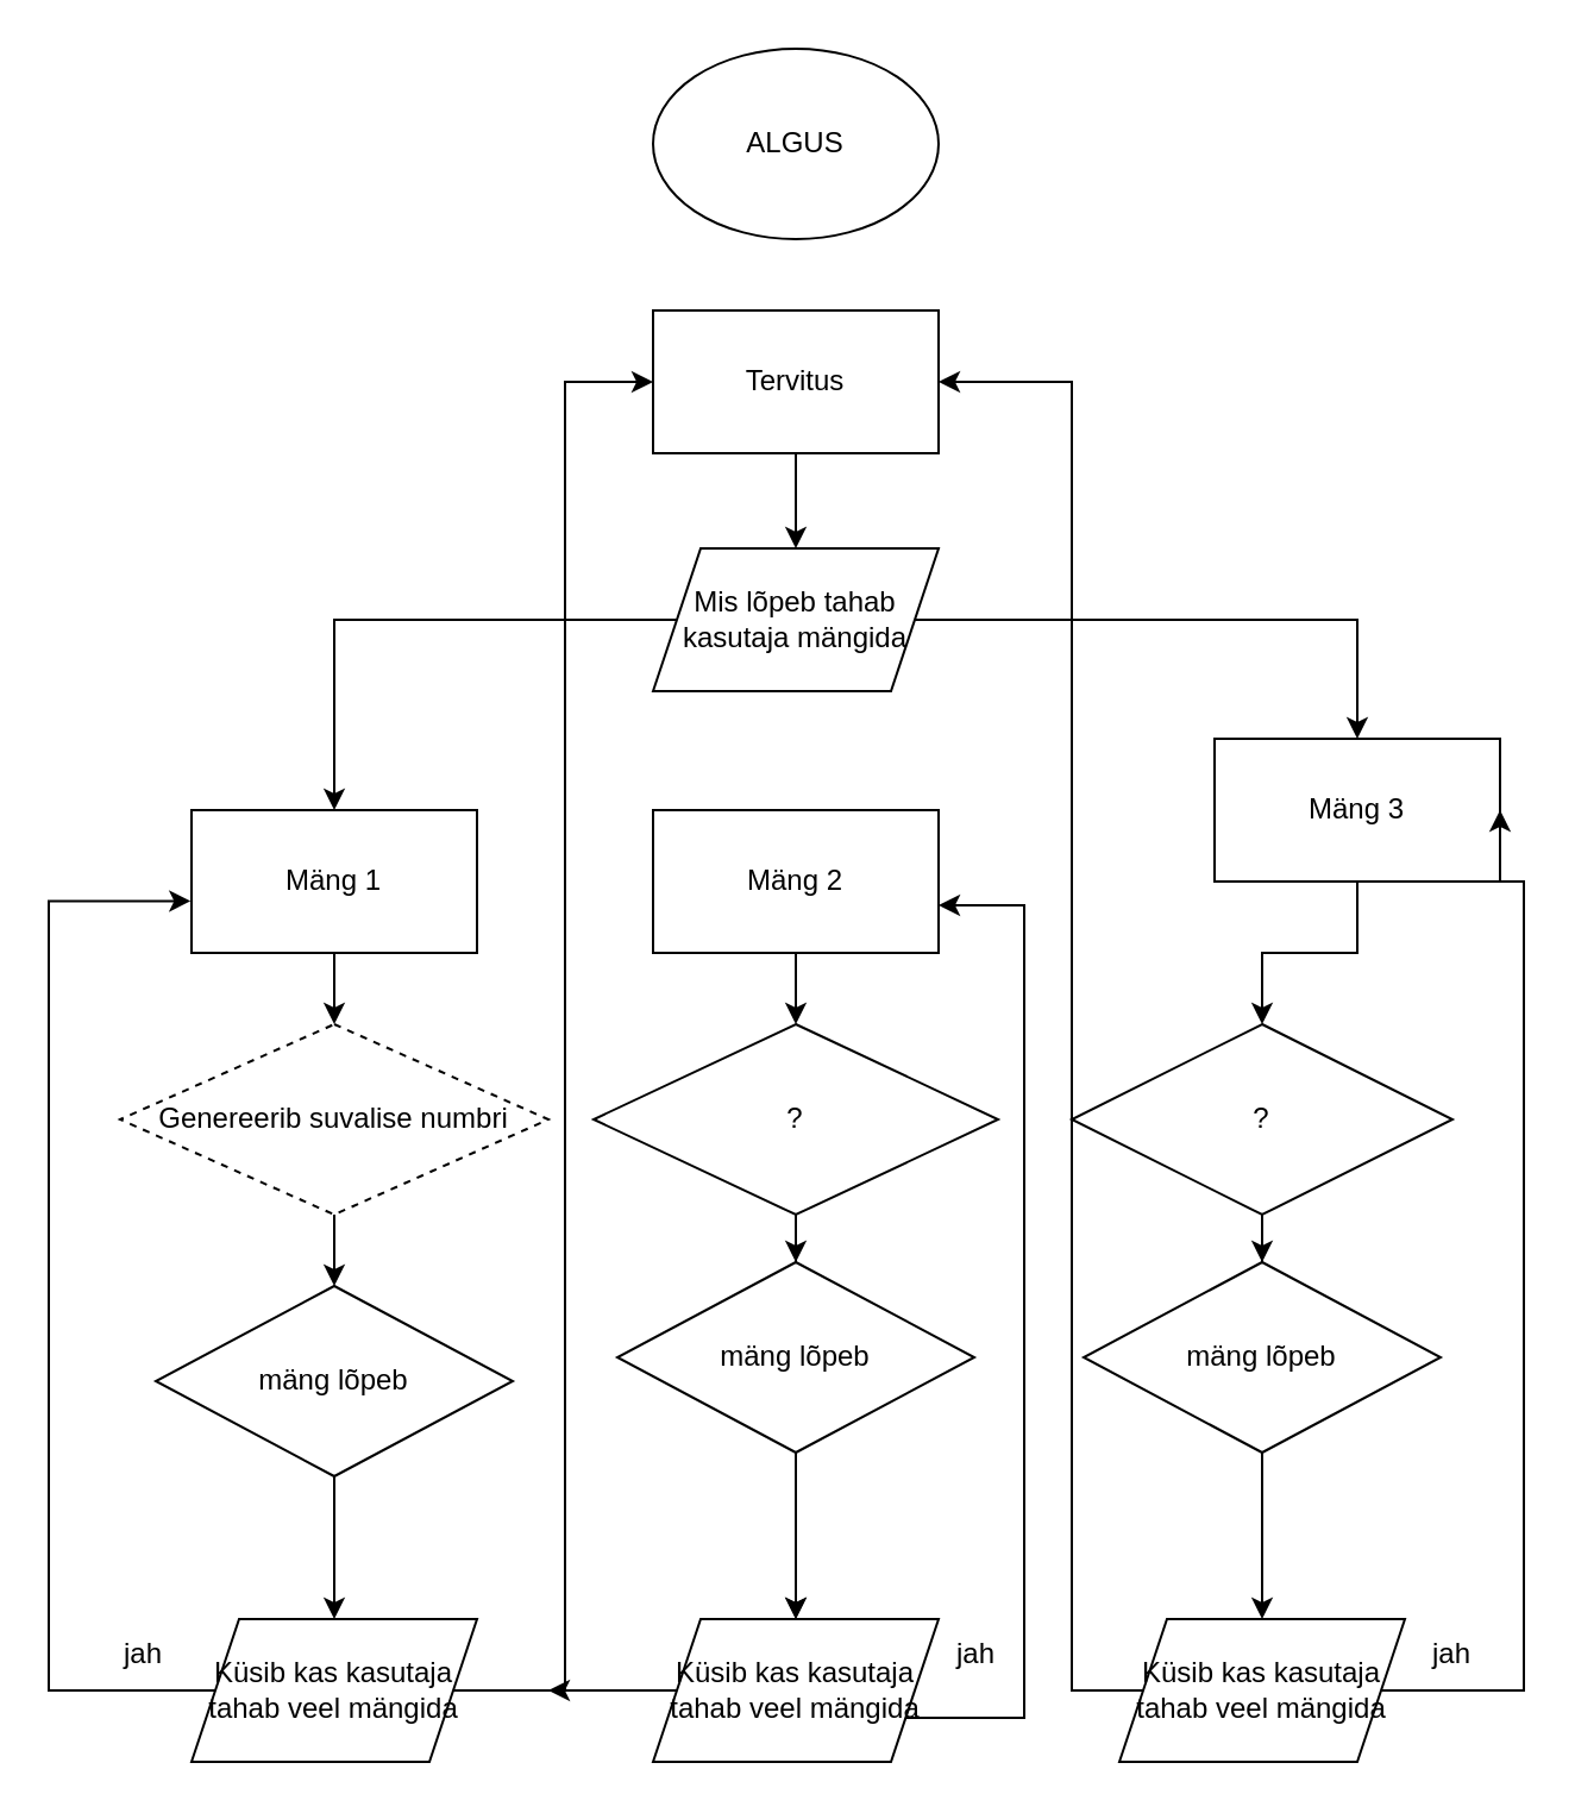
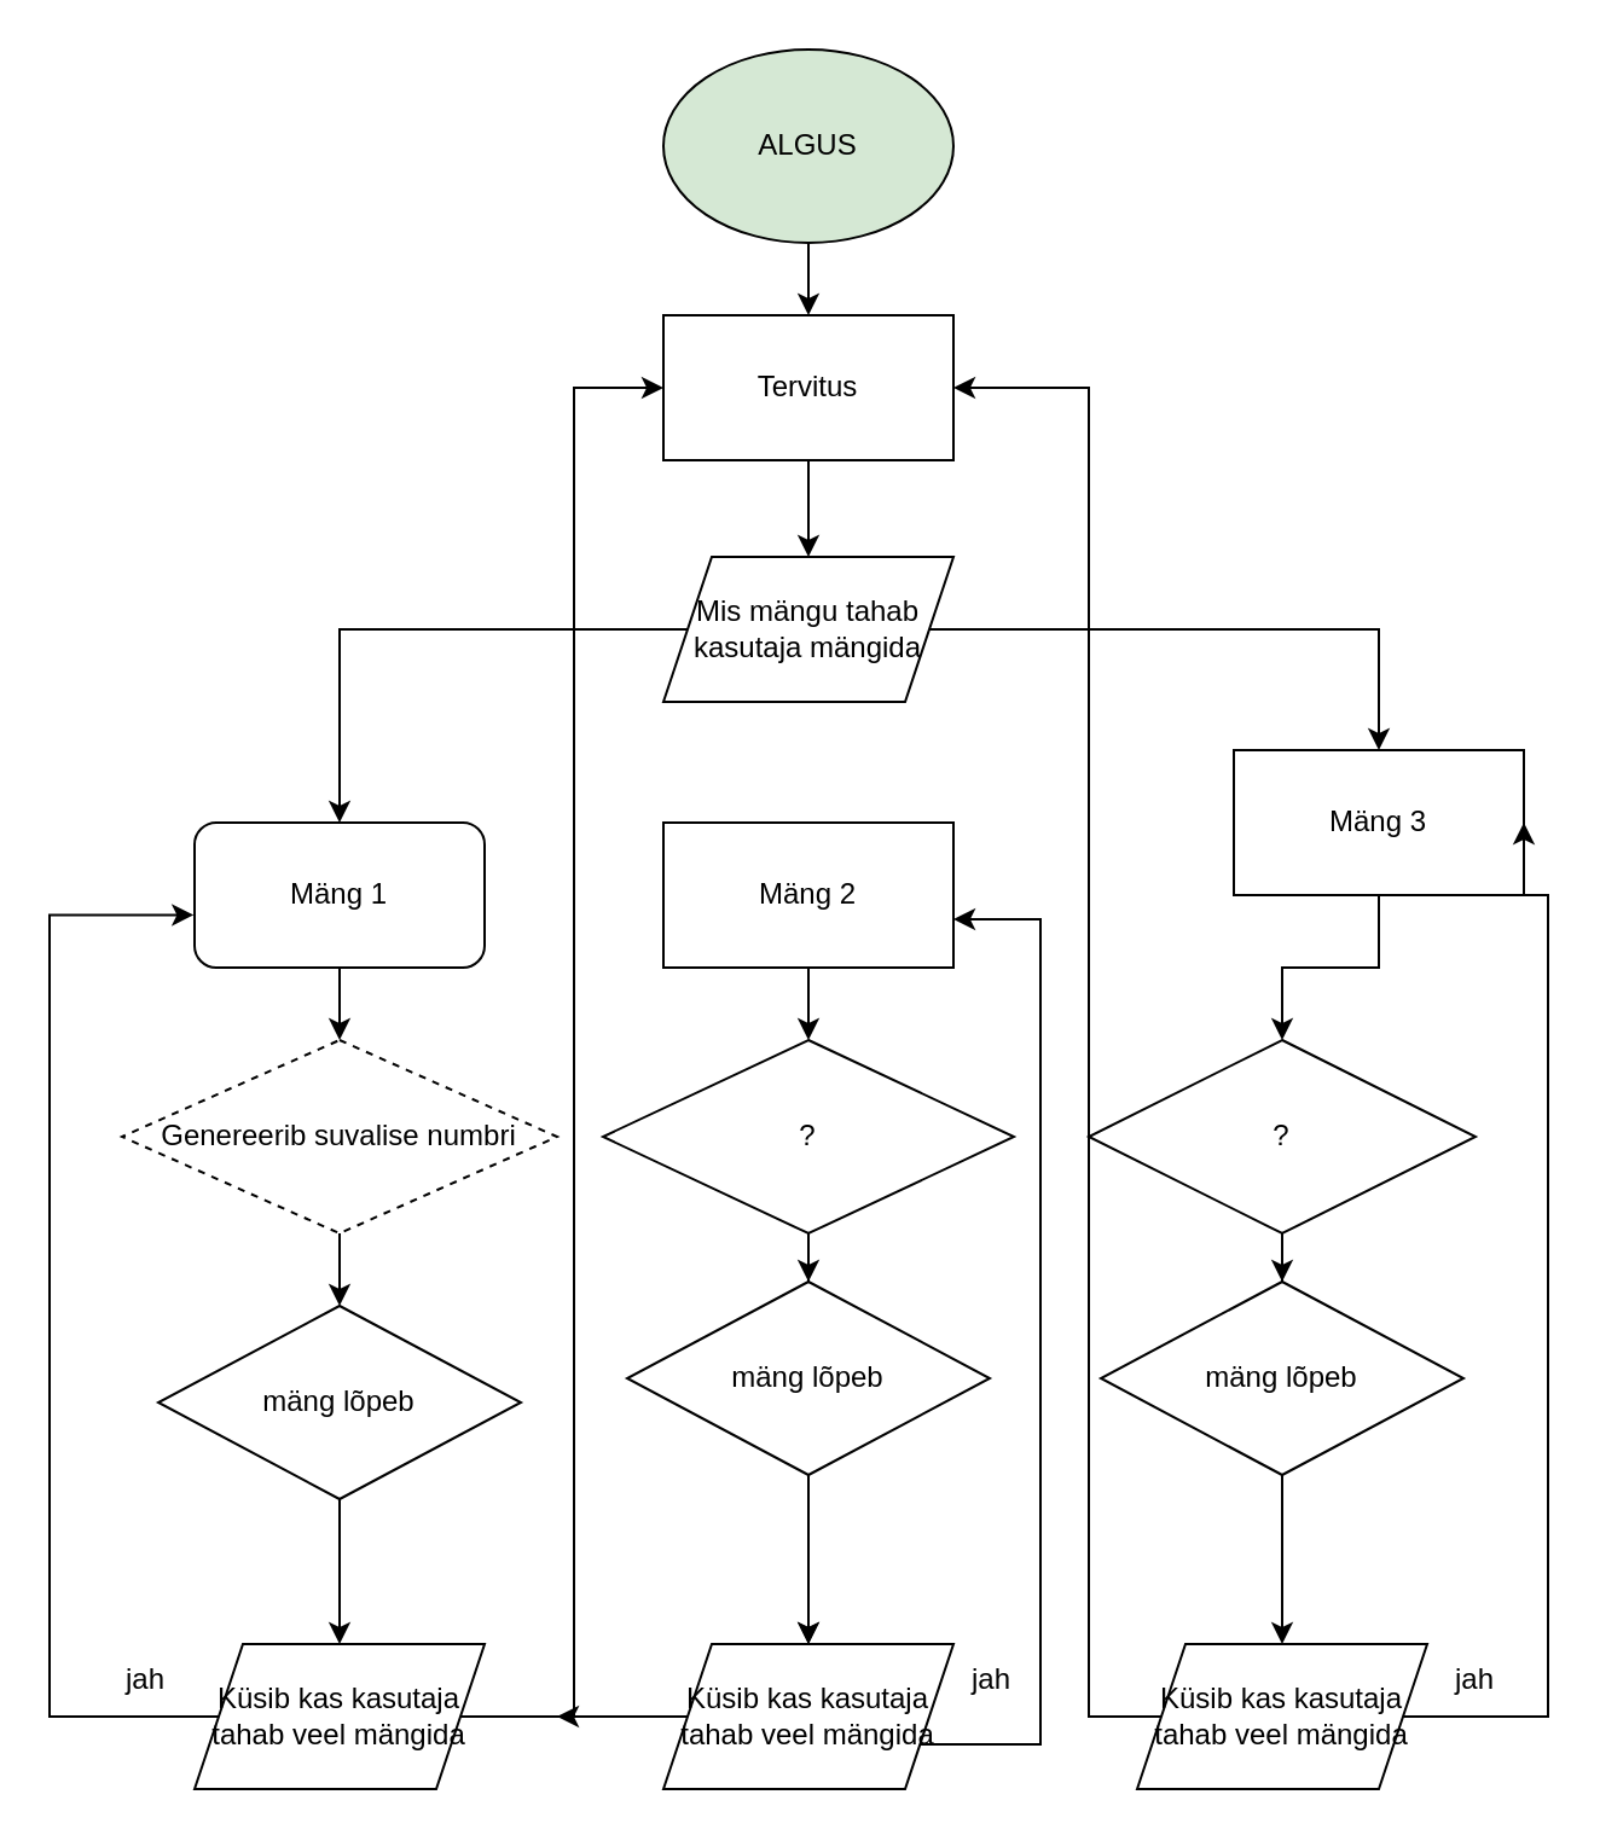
  <mxCell id="0" />
  <mxCell id="1" parent="0" />
- <mxCell id="3" value="ALGUS" style="ellipse;whiteSpace=wrap;html=1;" vertex="1" parent="1"><mxGeometry x="274" width="120" height="80" as="geometry" y="20" /></mxCell>
+ <mxCell id="2" style="edgeStyle=orthogonalEdgeStyle;rounded=0;orthogonalLoop=1;jettySize=auto;html=1;entryX=0.5;entryY=0;entryDx=0;entryDy=0;" edge="1" parent="1" source="3" target="5"><mxGeometry relative="1" as="geometry" /></mxCell>
+ <mxCell id="3" value="ALGUS" style="ellipse;whiteSpace=wrap;html=1;fillColor=#d5e8d4;" vertex="1" parent="1"><mxGeometry x="274" width="120" height="80" as="geometry" y="20" /></mxCell>
  <mxCell id="4" style="edgeStyle=orthogonalEdgeStyle;rounded=0;orthogonalLoop=1;jettySize=auto;html=1;" edge="1" parent="1" source="5" target="8"><mxGeometry relative="1" as="geometry" /></mxCell>
  <mxCell id="5" value="Tervitus" style="rounded=0;whiteSpace=wrap;html=1;" vertex="1" parent="1"><mxGeometry x="274" y="130" width="120" height="60" as="geometry" /></mxCell>
  <mxCell id="6" style="edgeStyle=orthogonalEdgeStyle;rounded=0;orthogonalLoop=1;jettySize=auto;html=1;" edge="1" parent="1" source="8" target="10"><mxGeometry relative="1" as="geometry" /></mxCell>
  <mxCell id="7" style="edgeStyle=orthogonalEdgeStyle;rounded=0;orthogonalLoop=1;jettySize=auto;html=1;" edge="1" parent="1" source="8" target="14"><mxGeometry relative="1" as="geometry" /></mxCell>
- <mxCell id="8" value="Mis lõpeb tahab kasutaja mängida" style="shape=parallelogram;perimeter=parallelogramPerimeter;whiteSpace=wrap;html=1;fixedSize=1;" vertex="1" parent="1"><mxGeometry x="274" y="230" width="120" height="60" as="geometry" /></mxCell>
+ <mxCell id="8" value="Mis mängu tahab kasutaja mängida" style="shape=parallelogram;perimeter=parallelogramPerimeter;whiteSpace=wrap;html=1;fixedSize=1;" vertex="1" parent="1"><mxGeometry x="274" y="230" width="120" height="60" as="geometry" /></mxCell>
  <mxCell id="9" style="edgeStyle=orthogonalEdgeStyle;rounded=0;orthogonalLoop=1;jettySize=auto;html=1;entryX=0.5;entryY=0;entryDx=0;entryDy=0;" edge="1" parent="1" source="10" target="16"><mxGeometry relative="1" as="geometry" /></mxCell>
- <mxCell id="10" value="Mäng 1" style="rounded=0;whiteSpace=wrap;html=1;" vertex="1" parent="1"><mxGeometry x="80" y="340" width="120" height="60" as="geometry" /></mxCell>
+ <mxCell id="10" value="Mäng 1" style="whiteSpace=wrap;html=1;rounded=1;" vertex="1" parent="1"><mxGeometry x="80" y="340" width="120" height="60" as="geometry" /></mxCell>
  <mxCell id="11" style="edgeStyle=orthogonalEdgeStyle;rounded=0;orthogonalLoop=1;jettySize=auto;html=1;entryX=0.5;entryY=0;entryDx=0;entryDy=0;" edge="1" parent="1" source="12" target="18"><mxGeometry relative="1" as="geometry" /></mxCell>
  <mxCell id="12" value="Mäng 2" style="rounded=0;whiteSpace=wrap;html=1;" vertex="1" parent="1"><mxGeometry x="274" y="340" width="120" height="60" as="geometry" /></mxCell>
  <mxCell id="13" style="edgeStyle=orthogonalEdgeStyle;rounded=0;orthogonalLoop=1;jettySize=auto;html=1;" edge="1" parent="1" source="14" target="20"><mxGeometry relative="1" as="geometry" /></mxCell>
  <mxCell id="14" value="Mäng 3" style="rounded=0;whiteSpace=wrap;html=1;" vertex="1" parent="1"><mxGeometry x="510" y="310" width="120" height="60" as="geometry" /></mxCell>
  <mxCell id="15" style="edgeStyle=orthogonalEdgeStyle;rounded=0;orthogonalLoop=1;jettySize=auto;html=1;entryX=0.5;entryY=0;entryDx=0;entryDy=0;" edge="1" parent="1" source="16" target="31"><mxGeometry relative="1" as="geometry" /></mxCell>
  <mxCell id="16" value="Genereerib suvalise numbri" style="rhombus;whiteSpace=wrap;html=1;dashed=1;" vertex="1" parent="1"><mxGeometry x="50" y="430" width="180" height="80" as="geometry" /></mxCell>
  <mxCell id="17" style="edgeStyle=orthogonalEdgeStyle;rounded=0;orthogonalLoop=1;jettySize=auto;html=1;entryX=0.5;entryY=0;entryDx=0;entryDy=0;" edge="1" parent="1" source="18" target="34"><mxGeometry relative="1" as="geometry" /></mxCell>
  <mxCell id="18" value="?" style="rhombus;whiteSpace=wrap;html=1;" vertex="1" parent="1"><mxGeometry x="249" y="430" width="170" height="80" as="geometry" /></mxCell>
  <mxCell id="19" style="edgeStyle=orthogonalEdgeStyle;rounded=0;orthogonalLoop=1;jettySize=auto;html=1;entryX=0.5;entryY=0;entryDx=0;entryDy=0;" edge="1" parent="1" source="20" target="36"><mxGeometry relative="1" as="geometry" /></mxCell>
  <mxCell id="20" value="?" style="rhombus;whiteSpace=wrap;html=1;" vertex="1" parent="1"><mxGeometry x="450" y="430" width="160" height="80" as="geometry" /></mxCell>
  <mxCell id="21" style="edgeStyle=orthogonalEdgeStyle;rounded=0;orthogonalLoop=1;jettySize=auto;html=1;startArrow=none;exitX=1;exitY=0.75;exitDx=0;exitDy=0;" edge="1" parent="1" source="23"><mxGeometry relative="1" as="geometry"><mxPoint x="394" y="380" as="targetPoint" /><Array as="points"><mxPoint x="430" y="722" /><mxPoint x="430" y="380" /></Array></mxGeometry></mxCell>
  <mxCell id="22" style="edgeStyle=orthogonalEdgeStyle;rounded=0;orthogonalLoop=1;jettySize=auto;html=1;" edge="1" parent="1" source="23"><mxGeometry relative="1" as="geometry"><mxPoint x="230" y="710" as="targetPoint" /></mxGeometry></mxCell>
  <mxCell id="23" value="Küsib kas kasutaja tahab veel mängida" style="shape=parallelogram;perimeter=parallelogramPerimeter;whiteSpace=wrap;html=1;fixedSize=1;" vertex="1" parent="1"><mxGeometry x="274" y="680" width="120" height="60" as="geometry" /></mxCell>
  <mxCell id="24" style="edgeStyle=orthogonalEdgeStyle;rounded=0;orthogonalLoop=1;jettySize=auto;html=1;entryX=1;entryY=0.5;entryDx=0;entryDy=0;" edge="1" parent="1" source="26" target="14"><mxGeometry relative="1" as="geometry"><Array as="points"><mxPoint x="640" y="710" /><mxPoint x="640" y="370" /></Array></mxGeometry></mxCell>
  <mxCell id="25" style="edgeStyle=orthogonalEdgeStyle;rounded=0;orthogonalLoop=1;jettySize=auto;html=1;entryX=1;entryY=0.5;entryDx=0;entryDy=0;" edge="1" parent="1" source="26" target="5"><mxGeometry relative="1" as="geometry"><Array as="points"><mxPoint x="450" y="710" /><mxPoint x="450" y="160" /></Array></mxGeometry></mxCell>
  <mxCell id="26" value="Küsib kas kasutaja tahab veel mängida" style="shape=parallelogram;perimeter=parallelogramPerimeter;whiteSpace=wrap;html=1;fixedSize=1;" vertex="1" parent="1"><mxGeometry x="470" y="680" width="120" height="60" as="geometry" /></mxCell>
  <mxCell id="27" style="edgeStyle=orthogonalEdgeStyle;rounded=0;orthogonalLoop=1;jettySize=auto;html=1;entryX=-0.003;entryY=0.637;entryDx=0;entryDy=0;entryPerimeter=0;" edge="1" parent="1" source="29" target="10"><mxGeometry relative="1" as="geometry"><Array as="points"><mxPoint x="20" y="710" /><mxPoint x="20" y="378" /></Array></mxGeometry></mxCell>
  <mxCell id="28" style="edgeStyle=orthogonalEdgeStyle;rounded=0;orthogonalLoop=1;jettySize=auto;html=1;entryX=0;entryY=0.5;entryDx=0;entryDy=0;" edge="1" parent="1" source="29" target="5"><mxGeometry relative="1" as="geometry" /></mxCell>
  <mxCell id="29" value="Küsib kas kasutaja tahab veel mängida" style="shape=parallelogram;perimeter=parallelogramPerimeter;whiteSpace=wrap;html=1;fixedSize=1;" vertex="1" parent="1"><mxGeometry x="80" y="680" width="120" height="60" as="geometry" /></mxCell>
  <mxCell id="30" style="edgeStyle=orthogonalEdgeStyle;rounded=0;orthogonalLoop=1;jettySize=auto;html=1;entryX=0.5;entryY=0;entryDx=0;entryDy=0;" edge="1" parent="1" source="31" target="29"><mxGeometry relative="1" as="geometry" /></mxCell>
  <mxCell id="31" value="mäng lõpeb" style="rhombus;whiteSpace=wrap;html=1;" vertex="1" parent="1"><mxGeometry x="65" y="540" width="150" height="80" as="geometry" /></mxCell>
  <mxCell id="32" style="edgeStyle=orthogonalEdgeStyle;rounded=0;orthogonalLoop=1;jettySize=auto;html=1;entryX=0.5;entryY=0;entryDx=0;entryDy=0;" edge="1" parent="1" source="34" target="23"><mxGeometry relative="1" as="geometry" /></mxCell>
  <mxCell id="33" style="edgeStyle=orthogonalEdgeStyle;rounded=0;orthogonalLoop=1;jettySize=auto;html=1;" edge="1" parent="1" source="34"><mxGeometry relative="1" as="geometry"><mxPoint x="334" y="680" as="targetPoint" /></mxGeometry></mxCell>
  <mxCell id="34" value="mäng lõpeb" style="rhombus;whiteSpace=wrap;html=1;" vertex="1" parent="1"><mxGeometry x="259" y="530" width="150" height="80" as="geometry" /></mxCell>
  <mxCell id="35" style="edgeStyle=orthogonalEdgeStyle;rounded=0;orthogonalLoop=1;jettySize=auto;html=1;" edge="1" parent="1" source="36" target="26"><mxGeometry relative="1" as="geometry" /></mxCell>
  <mxCell id="36" value="mäng lõpeb" style="rhombus;whiteSpace=wrap;html=1;" vertex="1" parent="1"><mxGeometry x="455" y="530" width="150" height="80" as="geometry" /></mxCell>
  <mxCell id="37" value="jah" style="text;html=1;strokeColor=none;fillColor=none;align=center;verticalAlign=middle;whiteSpace=wrap;rounded=0;" vertex="1" parent="1"><mxGeometry x="30" y="680" width="60" height="30" as="geometry" /></mxCell>
  <mxCell id="38" value="jah" style="text;html=1;strokeColor=none;fillColor=none;align=center;verticalAlign=middle;whiteSpace=wrap;rounded=0;" vertex="1" parent="1"><mxGeometry x="380" y="680" width="60" height="30" as="geometry" /></mxCell>
  <mxCell id="39" value="jah" style="text;html=1;strokeColor=none;fillColor=none;align=center;verticalAlign=middle;whiteSpace=wrap;rounded=0;" vertex="1" parent="1"><mxGeometry x="580" y="680" width="60" height="30" as="geometry" /></mxCell>
